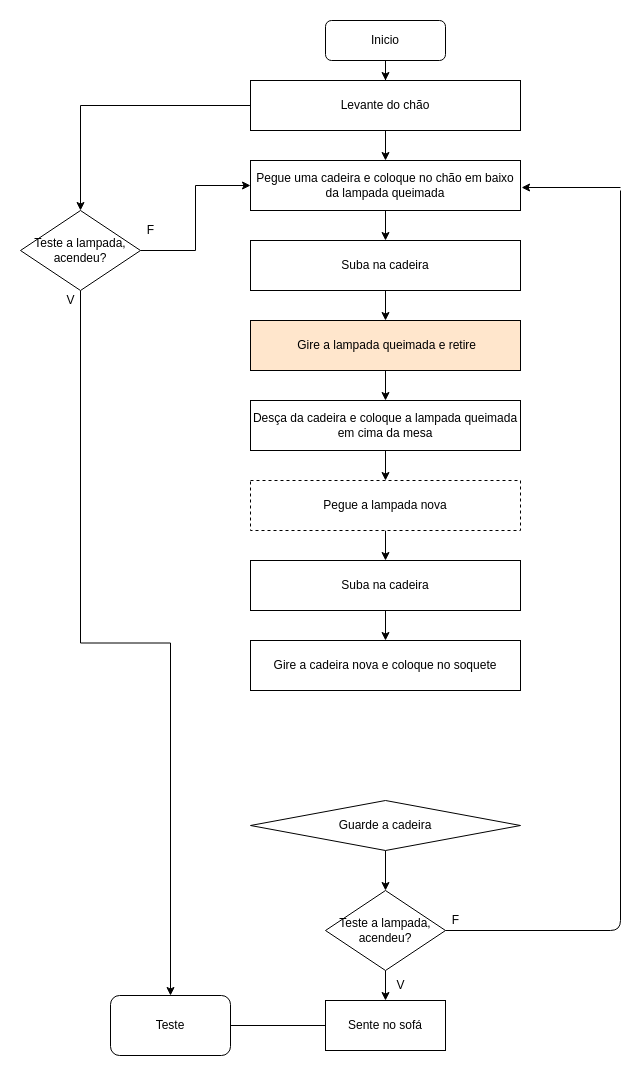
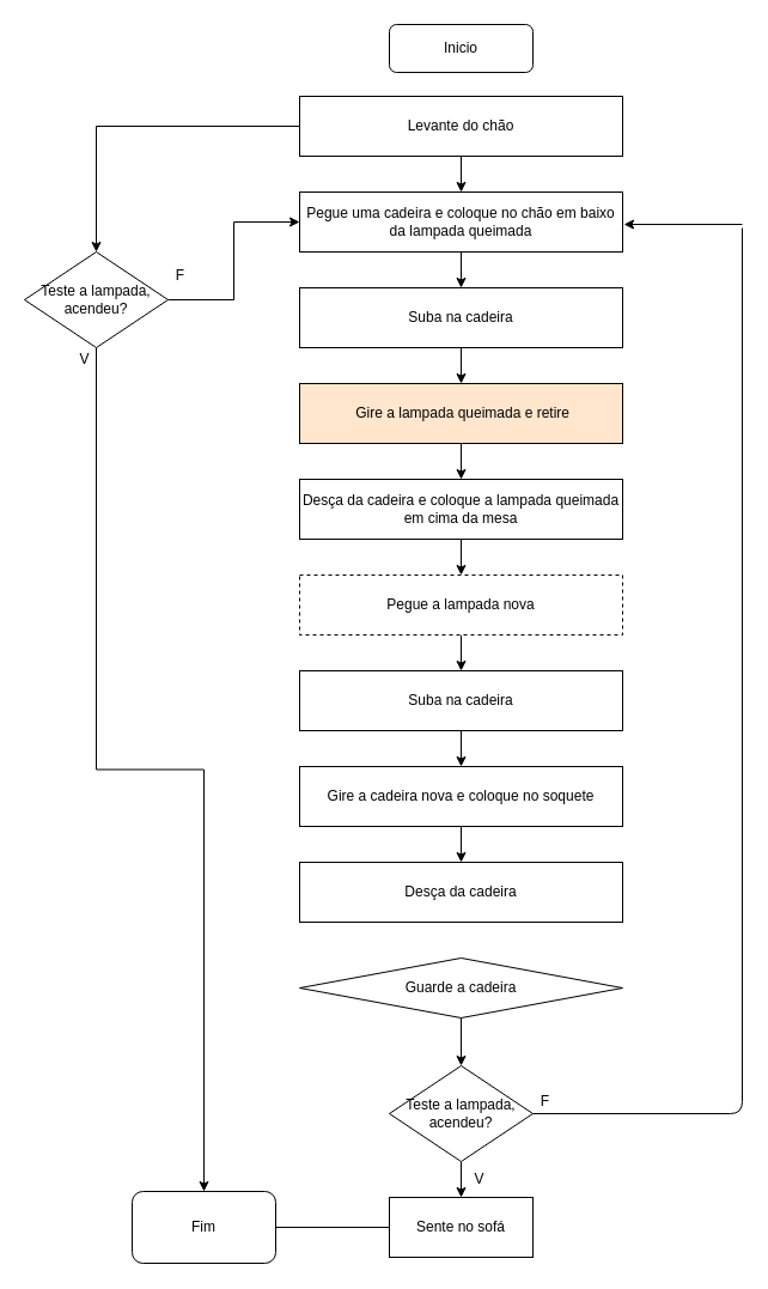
  <mxCell id="0" />
  <mxCell id="1" parent="0" />
  <mxCell id="2" value="" style="edgeStyle=orthogonalEdgeStyle;rounded=0;orthogonalLoop=1;jettySize=auto;html=1;" edge="1" parent="1" source="3" target="5"><mxGeometry relative="1" as="geometry" /></mxCell>
  <mxCell id="3" value="Pegue uma cadeira e coloque no chão em baixo da lampada queimada" style="rounded=0;whiteSpace=wrap;html=1;" vertex="1" parent="1"><mxGeometry x="250" y="160" width="270" height="50" as="geometry" /></mxCell>
  <mxCell id="4" value="" style="edgeStyle=orthogonalEdgeStyle;rounded=0;orthogonalLoop=1;jettySize=auto;html=1;" edge="1" parent="1" source="5" target="7"><mxGeometry relative="1" as="geometry" /></mxCell>
  <mxCell id="5" value="Suba na cadeira" style="rounded=0;whiteSpace=wrap;html=1;" vertex="1" parent="1"><mxGeometry x="250" y="240" width="270" height="50" as="geometry" /></mxCell>
  <mxCell id="6" value="" style="edgeStyle=orthogonalEdgeStyle;rounded=0;orthogonalLoop=1;jettySize=auto;html=1;" edge="1" parent="1" source="7" target="14"><mxGeometry relative="1" as="geometry" /></mxCell>
  <mxCell id="7" value="&amp;nbsp;Gire a lampada queimada e retire" style="rounded=0;whiteSpace=wrap;html=1;fillColor=#ffe6cc;" vertex="1" parent="1"><mxGeometry x="250" y="320" width="270" height="50" as="geometry" /></mxCell>
- <mxCell id="8" value="" style="edgeStyle=orthogonalEdgeStyle;rounded=0;orthogonalLoop=1;jettySize=auto;html=1;" edge="1" parent="1" source="9" target="12"><mxGeometry relative="1" as="geometry" /></mxCell>
  <mxCell id="9" value="Inicio" style="rounded=1;whiteSpace=wrap;html=1;" vertex="1" parent="1"><mxGeometry x="325" y="20" width="120" height="40" as="geometry" /></mxCell>
  <mxCell id="10" value="" style="edgeStyle=orthogonalEdgeStyle;rounded=0;orthogonalLoop=1;jettySize=auto;html=1;" edge="1" parent="1" source="12" target="3"><mxGeometry relative="1" as="geometry" /></mxCell>
  <mxCell id="11" value="" style="edgeStyle=orthogonalEdgeStyle;rounded=0;orthogonalLoop=1;jettySize=auto;html=1;" edge="1" parent="1" source="12" target="17"><mxGeometry relative="1" as="geometry" /></mxCell>
  <mxCell id="12" value="Levante do chão" style="rounded=0;whiteSpace=wrap;html=1;" vertex="1" parent="1"><mxGeometry x="250" y="80" width="270" height="50" as="geometry" /></mxCell>
  <mxCell id="13" value="" style="edgeStyle=orthogonalEdgeStyle;rounded=0;orthogonalLoop=1;jettySize=auto;html=1;" edge="1" parent="1" source="14" target="20"><mxGeometry relative="1" as="geometry" /></mxCell>
  <mxCell id="14" value="Desça da cadeira e coloque a lampada queimada em cima da mesa" style="rounded=0;whiteSpace=wrap;html=1;" vertex="1" parent="1"><mxGeometry x="250" y="400" width="270" height="50" as="geometry" /></mxCell>
  <mxCell id="15" value="" style="edgeStyle=orthogonalEdgeStyle;rounded=0;orthogonalLoop=1;jettySize=auto;html=1;" edge="1" parent="1" source="17" target="18"><mxGeometry relative="1" as="geometry" /></mxCell>
  <mxCell id="16" value="" style="edgeStyle=orthogonalEdgeStyle;rounded=0;orthogonalLoop=1;jettySize=auto;html=1;" edge="1" parent="1" source="17" target="3"><mxGeometry relative="1" as="geometry" /></mxCell>
  <mxCell id="17" value="Teste a lampada, acendeu?" style="rhombus;whiteSpace=wrap;html=1;" vertex="1" parent="1"><mxGeometry x="20" y="210" width="120" height="80" as="geometry" /></mxCell>
- <mxCell id="18" value="Teste" style="rounded=1;whiteSpace=wrap;html=1;" vertex="1" parent="1"><mxGeometry x="110" y="995" width="120" height="60" as="geometry" /></mxCell>
+ <mxCell id="18" value="Fim" style="rounded=1;whiteSpace=wrap;html=1;" vertex="1" parent="1"><mxGeometry x="110" y="995" width="120" height="60" as="geometry" /></mxCell>
  <mxCell id="19" value="" style="edgeStyle=orthogonalEdgeStyle;rounded=0;orthogonalLoop=1;jettySize=auto;html=1;" edge="1" parent="1" source="20" target="22"><mxGeometry relative="1" as="geometry" /></mxCell>
  <mxCell id="20" value="Pegue a lampada nova" style="rounded=0;whiteSpace=wrap;html=1;dashed=1;" vertex="1" parent="1"><mxGeometry x="250" y="480" width="270" height="50" as="geometry" /></mxCell>
  <mxCell id="21" value="" style="edgeStyle=orthogonalEdgeStyle;rounded=0;orthogonalLoop=1;jettySize=auto;html=1;" edge="1" parent="1" source="22" target="24"><mxGeometry relative="1" as="geometry" /></mxCell>
  <mxCell id="22" value="Suba na cadeira" style="rounded=0;whiteSpace=wrap;html=1;" vertex="1" parent="1"><mxGeometry x="250" y="560" width="270" height="50" as="geometry" /></mxCell>
+ <mxCell id="23" value="" style="edgeStyle=orthogonalEdgeStyle;rounded=0;orthogonalLoop=1;jettySize=auto;html=1;" edge="1" parent="1" source="24" target="25"><mxGeometry relative="1" as="geometry" /></mxCell>
  <mxCell id="24" value="Gire a cadeira nova e coloque no soquete" style="rounded=0;whiteSpace=wrap;html=1;" vertex="1" parent="1"><mxGeometry x="250" y="640" width="270" height="50" as="geometry" /></mxCell>
+ <mxCell id="25" value="Desça da cadeira" style="rounded=0;whiteSpace=wrap;html=1;" vertex="1" parent="1"><mxGeometry x="250" y="720" width="270" height="50" as="geometry" /></mxCell>
  <mxCell id="26" value="" style="edgeStyle=orthogonalEdgeStyle;rounded=0;orthogonalLoop=1;jettySize=auto;html=1;" edge="1" parent="1" source="27" target="29"><mxGeometry relative="1" as="geometry" /></mxCell>
  <mxCell id="27" value="Guarde a cadeira" style="rhombus;whiteSpace=wrap;html=1;" vertex="1" parent="1"><mxGeometry x="250" y="800" width="270" height="50" as="geometry" /></mxCell>
  <mxCell id="28" value="" style="edgeStyle=orthogonalEdgeStyle;rounded=0;orthogonalLoop=1;jettySize=auto;html=1;" edge="1" parent="1" source="29" target="33"><mxGeometry relative="1" as="geometry" /></mxCell>
  <mxCell id="29" value="Teste a lampada, acendeu?" style="rhombus;whiteSpace=wrap;html=1;" vertex="1" parent="1"><mxGeometry x="325" y="890" width="120" height="80" as="geometry" /></mxCell>
  <mxCell id="30" value="V" style="text;html=1;align=center;verticalAlign=middle;resizable=0;points=[];autosize=1;" vertex="1" parent="1"><mxGeometry x="60" y="290" width="20" height="20" as="geometry" /></mxCell>
  <mxCell id="31" value="F" style="text;html=1;align=center;verticalAlign=middle;resizable=0;points=[];autosize=1;" vertex="1" parent="1"><mxGeometry x="140" y="220" width="20" height="20" as="geometry" /></mxCell>
  <mxCell id="32" value="" style="edgeStyle=orthogonalEdgeStyle;rounded=0;orthogonalLoop=1;jettySize=auto;html=1;endArrow=none;" edge="1" parent="1" source="33" target="18"><mxGeometry relative="1" as="geometry" /></mxCell>
  <mxCell id="33" value="Sente no sofá" style="rounded=0;whiteSpace=wrap;html=1;" vertex="1" parent="1"><mxGeometry x="325" y="1000" width="120" height="50" as="geometry" /></mxCell>
  <mxCell id="34" value="" style="endArrow=none;html=1;exitX=1;exitY=0.5;exitDx=0;exitDy=0;" edge="1" parent="1" source="29"><mxGeometry width="50" height="50" relative="1" as="geometry"><mxPoint x="370" y="720" as="sourcePoint" /><mxPoint x="620" y="190" as="targetPoint" /><Array as="points"><mxPoint x="620" y="930" /></Array></mxGeometry></mxCell>
  <mxCell id="35" value="" style="endArrow=classic;html=1;entryX=1.004;entryY=0.64;entryDx=0;entryDy=0;entryPerimeter=0;" edge="1" parent="1"><mxGeometry width="50" height="50" relative="1" as="geometry"><mxPoint x="620" y="187" as="sourcePoint" /><mxPoint x="521.08" y="187" as="targetPoint" /></mxGeometry></mxCell>
  <mxCell id="36" value="V" style="text;html=1;align=center;verticalAlign=middle;resizable=0;points=[];autosize=1;" vertex="1" parent="1"><mxGeometry x="390" y="975" width="20" height="20" as="geometry" /></mxCell>
  <mxCell id="37" value="F" style="text;html=1;align=center;verticalAlign=middle;resizable=0;points=[];autosize=1;" vertex="1" parent="1"><mxGeometry x="445" y="910" width="20" height="20" as="geometry" /></mxCell>
